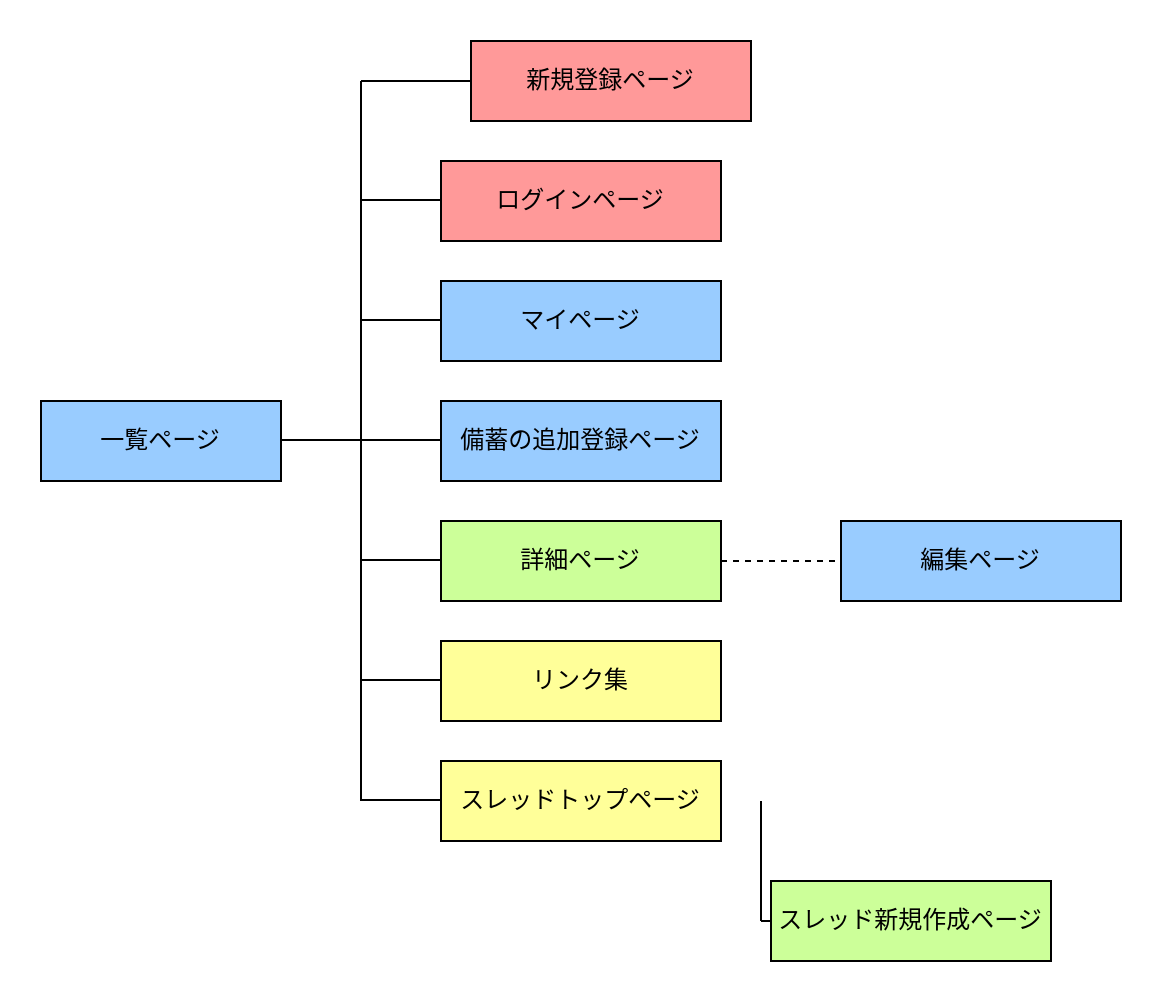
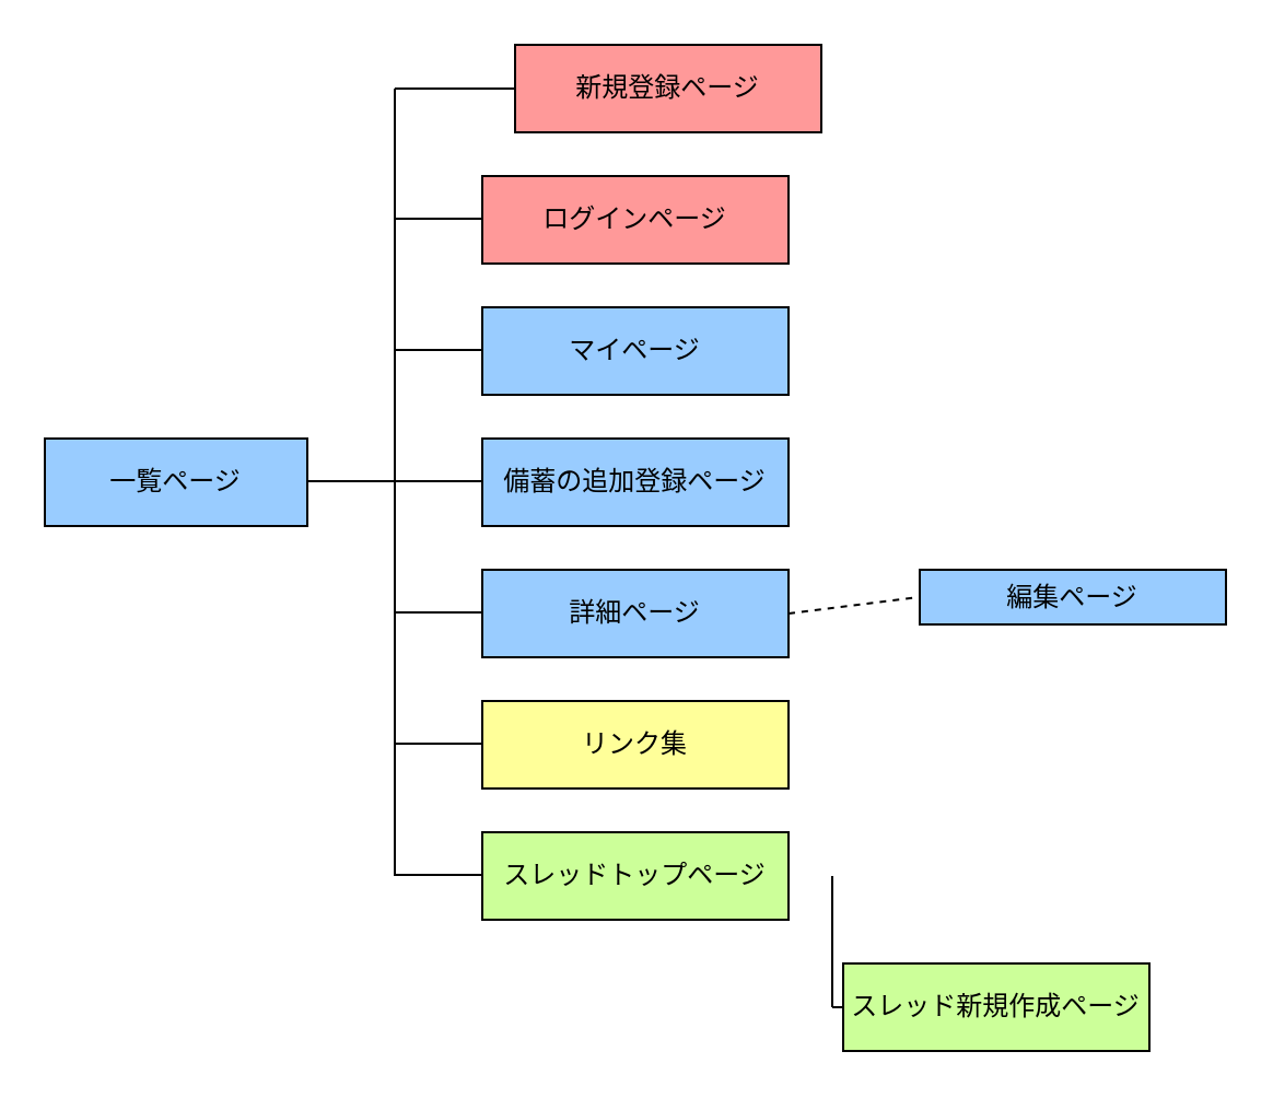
  <mxCell id="0" />
  <mxCell id="1" parent="0" />
  <mxCell id="2" value="一覧ページ" style="rounded=0;whiteSpace=wrap;html=1;fillColor=#99CCFF;" vertex="1" parent="1"><mxGeometry x="20" y="200" width="120" height="40" as="geometry" /></mxCell>
  <mxCell id="3" style="edgeStyle=none;html=1;endArrow=none;endFill=0;" edge="1" parent="1" source="4"><mxGeometry relative="1" as="geometry"><mxPoint x="180" y="40" as="targetPoint" /></mxGeometry></mxCell>
  <mxCell id="4" value="新規登録ページ" style="rounded=0;whiteSpace=wrap;html=1;fillColor=#FF9999;" vertex="1" parent="1"><mxGeometry x="235" y="20" width="140" height="40" as="geometry" /></mxCell>
  <mxCell id="5" value="ログインページ" style="rounded=0;whiteSpace=wrap;html=1;fillColor=#FF9999;" vertex="1" parent="1"><mxGeometry x="220" y="80" width="140" height="40" as="geometry" /></mxCell>
  <mxCell id="6" value="マイページ" style="rounded=0;whiteSpace=wrap;html=1;fontStyle=0;fillColor=#99ccff;" vertex="1" parent="1"><mxGeometry x="220" y="140" width="140" height="40" as="geometry" /></mxCell>
  <mxCell id="7" value="備蓄の追加登録ページ" style="rounded=0;whiteSpace=wrap;html=1;fillColor=#99CCFF;" vertex="1" parent="1"><mxGeometry x="220" y="200" width="140" height="40" as="geometry" /></mxCell>
  <mxCell id="8" style="edgeStyle=none;html=1;exitX=1;exitY=0.5;exitDx=0;exitDy=0;entryX=0;entryY=0.5;entryDx=0;entryDy=0;endArrow=none;endFill=0;dashed=1;" edge="1" parent="1" source="9" target="12"><mxGeometry relative="1" as="geometry" /></mxCell>
- <mxCell id="9" value="詳細ページ" style="rounded=0;whiteSpace=wrap;html=1;fillColor=#ccff99;" vertex="1" parent="1"><mxGeometry x="220" y="260" width="140" height="40" as="geometry" /></mxCell>
+ <mxCell id="9" value="詳細ページ" style="rounded=0;whiteSpace=wrap;html=1;fillColor=#99CCFF;" vertex="1" parent="1"><mxGeometry x="220" y="260" width="140" height="40" as="geometry" /></mxCell>
  <mxCell id="10" value="リンク集" style="rounded=0;whiteSpace=wrap;html=1;fillColor=#FFFF99;" vertex="1" parent="1"><mxGeometry x="220" y="320" width="140" height="40" as="geometry" /></mxCell>
- <mxCell id="11" value="スレッドトップページ" style="rounded=0;whiteSpace=wrap;html=1;fillColor=#ffff99;" vertex="1" parent="1"><mxGeometry x="220" y="380" width="140" height="40" as="geometry" /></mxCell>
- <mxCell id="12" value="編集ページ" style="rounded=0;whiteSpace=wrap;html=1;fontStyle=0;fillColor=#99CCFF;" vertex="1" parent="1"><mxGeometry x="420" y="260" width="140" height="40" as="geometry" /></mxCell>
+ <mxCell id="11" value="スレッドトップページ" style="rounded=0;whiteSpace=wrap;html=1;fillColor=#CCFF99;" vertex="1" parent="1"><mxGeometry x="220" y="380" width="140" height="40" as="geometry" /></mxCell>
+ <mxCell id="12" value="編集ページ" style="rounded=0;whiteSpace=wrap;html=1;fontStyle=0;fillColor=#99CCFF;" vertex="1" parent="1"><mxGeometry x="420" y="260" width="140" height="25" as="geometry" /></mxCell>
  <mxCell id="13" style="edgeStyle=none;html=1;exitX=0;exitY=0.5;exitDx=0;exitDy=0;endArrow=none;endFill=0;" edge="1" parent="1" source="14"><mxGeometry relative="1" as="geometry"><mxPoint x="380" y="460" as="targetPoint" /></mxGeometry></mxCell>
  <mxCell id="14" value="スレッド新規作成ページ" style="rounded=0;whiteSpace=wrap;html=1;fontStyle=0;fillColor=#CCFF99;" vertex="1" parent="1"><mxGeometry x="385" y="440" width="140" height="40" as="geometry" /></mxCell>
  <mxCell id="15" style="edgeStyle=none;html=1;endArrow=none;endFill=0;" edge="1" parent="1"><mxGeometry relative="1" as="geometry"><mxPoint x="180" y="219.5" as="targetPoint" /><mxPoint x="220" y="219.5" as="sourcePoint" /></mxGeometry></mxCell>
  <mxCell id="16" style="edgeStyle=none;html=1;endArrow=none;endFill=0;" edge="1" parent="1"><mxGeometry relative="1" as="geometry"><mxPoint x="180" y="159.5" as="targetPoint" /><mxPoint x="220" y="159.5" as="sourcePoint" /></mxGeometry></mxCell>
  <mxCell id="17" style="edgeStyle=none;html=1;endArrow=none;endFill=0;" edge="1" parent="1"><mxGeometry relative="1" as="geometry"><mxPoint x="180" y="99.5" as="targetPoint" /><mxPoint x="220" y="99.5" as="sourcePoint" /></mxGeometry></mxCell>
  <mxCell id="18" style="edgeStyle=none;html=1;endArrow=none;endFill=0;" edge="1" parent="1"><mxGeometry relative="1" as="geometry"><mxPoint x="220" y="80" as="targetPoint" /><mxPoint x="260" y="80" as="sourcePoint" /></mxGeometry></mxCell>
  <mxCell id="19" style="edgeStyle=none;html=1;endArrow=none;endFill=0;" edge="1" parent="1"><mxGeometry relative="1" as="geometry"><mxPoint x="180" y="339.5" as="targetPoint" /><mxPoint x="220" y="339.5" as="sourcePoint" /></mxGeometry></mxCell>
  <mxCell id="20" style="edgeStyle=none;html=1;endArrow=none;endFill=0;" edge="1" parent="1"><mxGeometry relative="1" as="geometry"><mxPoint x="180" y="399.5" as="targetPoint" /><mxPoint x="220" y="399.5" as="sourcePoint" /></mxGeometry></mxCell>
  <mxCell id="21" style="edgeStyle=none;html=1;endArrow=none;endFill=0;" edge="1" parent="1"><mxGeometry relative="1" as="geometry"><mxPoint x="180" y="279.5" as="targetPoint" /><mxPoint x="220" y="279.5" as="sourcePoint" /></mxGeometry></mxCell>
  <mxCell id="22" style="edgeStyle=none;html=1;endArrow=none;endFill=0;" edge="1" parent="1"><mxGeometry relative="1" as="geometry"><mxPoint x="140" y="219.5" as="targetPoint" /><mxPoint x="180" y="219.5" as="sourcePoint" /></mxGeometry></mxCell>
  <mxCell id="23" value="" style="endArrow=none;html=1;" edge="1" parent="1"><mxGeometry width="50" height="50" relative="1" as="geometry"><mxPoint x="180" y="400" as="sourcePoint" /><mxPoint x="180" y="40" as="targetPoint" /></mxGeometry></mxCell>
  <mxCell id="24" value="" style="endArrow=none;html=1;" edge="1" parent="1"><mxGeometry width="50" height="50" relative="1" as="geometry"><mxPoint x="380" y="460" as="sourcePoint" /><mxPoint x="380" y="400" as="targetPoint" /></mxGeometry></mxCell>
